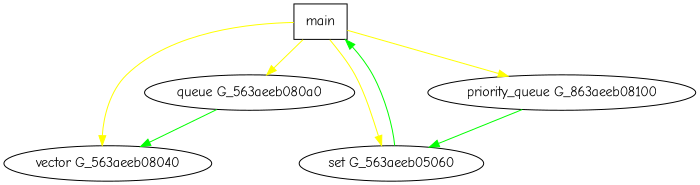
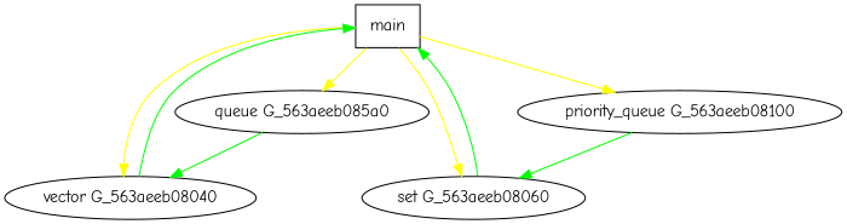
  digraph {
    fontname="Comic Neue"
    node [fontname="Comic Neue"]
    edge [color=yellow fontname="Comic Neue"]
    n1 [label=main shape=box]
    "vector G_563aeeb08040"
-   "set G_563aeeb08060" [label="set G_563aeeb05060"]
-   "queue G_563aeeb080a0"
-   "priority_queue G_563aeeb08100" [label="priority_queue G_863aeeb08100"]
+   "set G_563aeeb08060"
+   "queue G_563aeeb080a0" [label="queue G_563aeeb085a0"]
+   "priority_queue G_563aeeb08100"
    n1 -> "vector G_563aeeb08040"
    n1 -> "set G_563aeeb08060"
    n1 -> "queue G_563aeeb080a0"
    n1 -> "priority_queue G_563aeeb08100"
+   "vector G_563aeeb08040" -> n1 [color=green]
    "set G_563aeeb08060" -> n1 [color=green]
    "queue G_563aeeb080a0" -> "vector G_563aeeb08040" [color=green]
    "priority_queue G_563aeeb08100" -> "set G_563aeeb08060" [color=green]
  }
